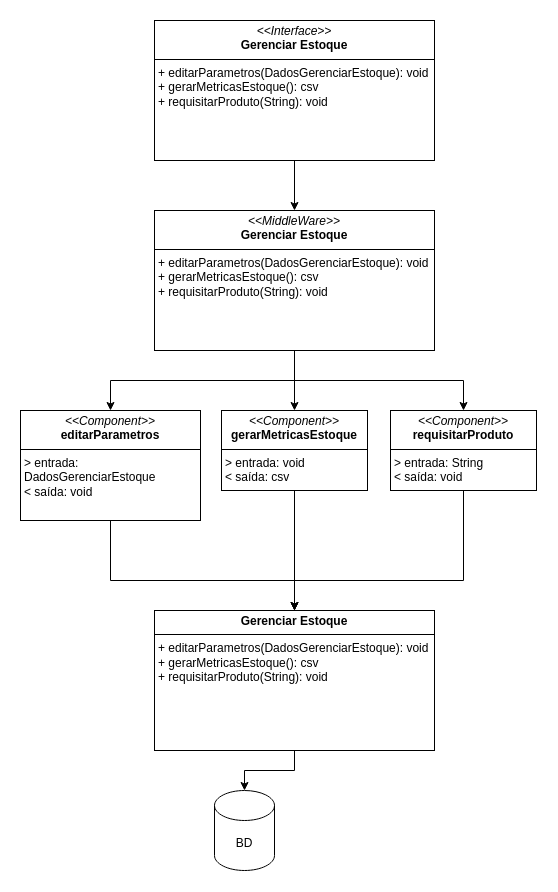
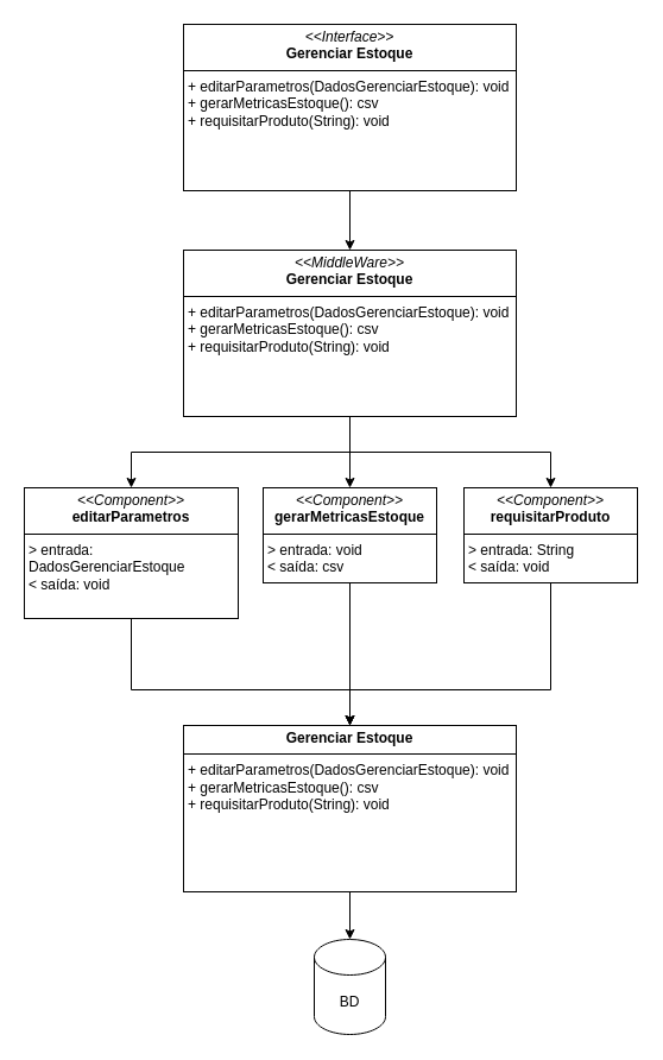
  <mxCell id="0" />
  <mxCell id="1" parent="0" />
  <mxCell id="2" style="edgeStyle=orthogonalEdgeStyle;rounded=0;orthogonalLoop=1;jettySize=auto;html=1;exitX=0.5;exitY=1;exitDx=0;exitDy=0;entryX=0.5;entryY=0;entryDx=0;entryDy=0;" edge="1" parent="1" source="3" target="7"><mxGeometry relative="1" as="geometry" /></mxCell>
  <mxCell id="3" value="&lt;p style=&quot;margin:0px;margin-top:4px;text-align:center;&quot;&gt;&lt;i&gt;&amp;lt;&amp;lt;Interface&amp;gt;&amp;gt;&lt;/i&gt;&lt;br&gt;&lt;b&gt;Gerenciar Estoque&lt;/b&gt;&lt;/p&gt;&lt;hr size=&quot;1&quot; style=&quot;border-style:solid;&quot;&gt;&lt;p style=&quot;margin:0px;margin-left:4px;&quot;&gt;+ editarParametros(DadosGerenciarEstoque): void&lt;br&gt;&lt;/p&gt;&lt;p style=&quot;margin:0px;margin-left:4px;&quot;&gt;+ gerarMetricasEstoque(): csv&lt;/p&gt;&lt;p style=&quot;margin:0px;margin-left:4px;&quot;&gt;+ requisitarProduto(String): void&lt;/p&gt;" style="verticalAlign=top;align=left;overflow=fill;html=1;whiteSpace=wrap;" vertex="1" parent="1"><mxGeometry x="154" y="20" width="280" height="140" as="geometry" /></mxCell>
  <mxCell id="4" style="edgeStyle=orthogonalEdgeStyle;rounded=0;orthogonalLoop=1;jettySize=auto;html=1;exitX=0.5;exitY=1;exitDx=0;exitDy=0;entryX=0.5;entryY=0;entryDx=0;entryDy=0;" edge="1" parent="1" source="7" target="12"><mxGeometry relative="1" as="geometry" /></mxCell>
  <mxCell id="5" style="edgeStyle=orthogonalEdgeStyle;rounded=0;orthogonalLoop=1;jettySize=auto;html=1;exitX=0.5;exitY=1;exitDx=0;exitDy=0;entryX=0.5;entryY=0;entryDx=0;entryDy=0;" edge="1" parent="1" source="7" target="16"><mxGeometry relative="1" as="geometry" /></mxCell>
  <mxCell id="6" style="edgeStyle=orthogonalEdgeStyle;rounded=0;orthogonalLoop=1;jettySize=auto;html=1;exitX=0.5;exitY=1;exitDx=0;exitDy=0;entryX=0.5;entryY=0;entryDx=0;entryDy=0;" edge="1" parent="1" source="7" target="14"><mxGeometry relative="1" as="geometry" /></mxCell>
  <mxCell id="7" value="&lt;p style=&quot;margin:0px;margin-top:4px;text-align:center;&quot;&gt;&lt;i&gt;&amp;lt;&amp;lt;MiddleWare&amp;gt;&amp;gt;&lt;/i&gt;&lt;br&gt;&lt;b&gt;Gerenciar Estoque&lt;/b&gt;&lt;/p&gt;&lt;hr size=&quot;1&quot; style=&quot;border-style:solid;&quot;&gt;&lt;p style=&quot;margin:0px;margin-left:4px;&quot;&gt;+ editarParametros(DadosGerenciarEstoque): void&lt;br&gt;&lt;/p&gt;&lt;p style=&quot;margin:0px;margin-left:4px;&quot;&gt;+ gerarMetricasEstoque(): csv&lt;/p&gt;&lt;p style=&quot;margin:0px;margin-left:4px;&quot;&gt;+ requisitarProduto(String): void&lt;/p&gt;" style="verticalAlign=top;align=left;overflow=fill;html=1;whiteSpace=wrap;" vertex="1" parent="1"><mxGeometry x="154" y="210" width="280" height="140" as="geometry" /></mxCell>
  <mxCell id="8" style="edgeStyle=orthogonalEdgeStyle;rounded=0;orthogonalLoop=1;jettySize=auto;html=1;exitX=0.5;exitY=1;exitDx=0;exitDy=0;startArrow=none;startFill=0;" edge="1" parent="1" source="9" target="10"><mxGeometry relative="1" as="geometry"><mxPoint x="287" y="930" as="targetPoint" /></mxGeometry></mxCell>
  <mxCell id="9" value="&lt;p style=&quot;margin:0px;margin-top:4px;text-align:center;&quot;&gt;&lt;b&gt;Gerenciar Estoque&lt;/b&gt;&lt;/p&gt;&lt;hr size=&quot;1&quot; style=&quot;border-style:solid;&quot;&gt;&lt;p style=&quot;margin:0px;margin-left:4px;&quot;&gt;+ editarParametros(DadosGerenciarEstoque): void&lt;br&gt;&lt;/p&gt;&lt;p style=&quot;margin:0px;margin-left:4px;&quot;&gt;+ gerarMetricasEstoque(): csv&lt;/p&gt;&lt;p style=&quot;margin:0px;margin-left:4px;&quot;&gt;+ requisitarProduto(String): void&lt;/p&gt;" style="verticalAlign=top;align=left;overflow=fill;html=1;whiteSpace=wrap;" vertex="1" parent="1"><mxGeometry x="154" y="610" width="280" height="140" as="geometry" /></mxCell>
- <mxCell id="10" value="BD" style="shape=cylinder3;whiteSpace=wrap;html=1;boundedLbl=1;backgroundOutline=1;size=15;" vertex="1" parent="1"><mxGeometry x="214" y="790" width="60" height="80" as="geometry" /></mxCell>
+ <mxCell id="10" value="BD" style="shape=cylinder3;whiteSpace=wrap;html=1;boundedLbl=1;backgroundOutline=1;size=15;" vertex="1" parent="1"><mxGeometry x="264" y="790" width="60" height="80" as="geometry" /></mxCell>
  <mxCell id="11" style="edgeStyle=orthogonalEdgeStyle;rounded=0;orthogonalLoop=1;jettySize=auto;html=1;exitX=0.5;exitY=1;exitDx=0;exitDy=0;entryX=0.5;entryY=0;entryDx=0;entryDy=0;" edge="1" parent="1" source="12" target="9"><mxGeometry relative="1" as="geometry"><Array as="points"><mxPoint x="110" y="580" /><mxPoint x="294" y="580" /></Array></mxGeometry></mxCell>
  <mxCell id="12" value="&lt;p style=&quot;margin:0px;margin-top:4px;text-align:center;&quot;&gt;&lt;i&gt;&amp;lt;&amp;lt;Component&amp;gt;&amp;gt;&lt;/i&gt;&lt;br&gt;&lt;b&gt;editarParametros&lt;/b&gt;&lt;/p&gt;&lt;hr size=&quot;1&quot; style=&quot;border-style:solid;&quot;&gt;&lt;p style=&quot;margin:0px;margin-left:4px;&quot;&gt;&amp;gt; entrada: DadosGerenciarEstoque&lt;/p&gt;&lt;p style=&quot;margin:0px;margin-left:4px;&quot;&gt;&amp;lt; saída: void&lt;/p&gt;" style="verticalAlign=top;align=left;overflow=fill;html=1;whiteSpace=wrap;" vertex="1" parent="1"><mxGeometry x="20" y="410" width="180" height="110" as="geometry" /></mxCell>
  <mxCell id="13" style="edgeStyle=orthogonalEdgeStyle;rounded=0;orthogonalLoop=1;jettySize=auto;html=1;exitX=0.5;exitY=1;exitDx=0;exitDy=0;" edge="1" parent="1" source="14" target="9"><mxGeometry relative="1" as="geometry"><Array as="points"><mxPoint x="463" y="580" /><mxPoint x="294" y="580" /></Array></mxGeometry></mxCell>
  <mxCell id="14" value="&lt;p style=&quot;margin:0px;margin-top:4px;text-align:center;&quot;&gt;&lt;i&gt;&amp;lt;&amp;lt;Component&amp;gt;&amp;gt;&lt;/i&gt;&lt;br&gt;&lt;b&gt;requisitarProduto&lt;/b&gt;&lt;/p&gt;&lt;hr size=&quot;1&quot; style=&quot;border-style:solid;&quot;&gt;&lt;p style=&quot;margin:0px;margin-left:4px;&quot;&gt;&amp;gt; entrada: String&lt;/p&gt;&lt;p style=&quot;margin:0px;margin-left:4px;&quot;&gt;&amp;lt; saída: void&lt;/p&gt;" style="verticalAlign=top;align=left;overflow=fill;html=1;whiteSpace=wrap;" vertex="1" parent="1"><mxGeometry x="390" y="410" width="146" height="80" as="geometry" /></mxCell>
  <mxCell id="15" style="edgeStyle=orthogonalEdgeStyle;rounded=0;orthogonalLoop=1;jettySize=auto;html=1;exitX=0.5;exitY=1;exitDx=0;exitDy=0;" edge="1" parent="1" source="16" target="9"><mxGeometry relative="1" as="geometry" /></mxCell>
  <mxCell id="16" value="&lt;p style=&quot;margin:0px;margin-top:4px;text-align:center;&quot;&gt;&lt;i&gt;&amp;lt;&amp;lt;Component&amp;gt;&amp;gt;&lt;/i&gt;&lt;br&gt;&lt;b&gt;gerarMetricasEstoque&lt;/b&gt;&lt;/p&gt;&lt;hr size=&quot;1&quot; style=&quot;border-style:solid;&quot;&gt;&lt;p style=&quot;margin:0px;margin-left:4px;&quot;&gt;&amp;gt; entrada: void&lt;/p&gt;&lt;p style=&quot;margin:0px;margin-left:4px;&quot;&gt;&lt;span style=&quot;background-color: initial;&quot;&gt;&amp;lt; saída: csv&lt;/span&gt;&lt;/p&gt;" style="verticalAlign=top;align=left;overflow=fill;html=1;whiteSpace=wrap;" vertex="1" parent="1"><mxGeometry x="221" y="410" width="146" height="80" as="geometry" /></mxCell>
